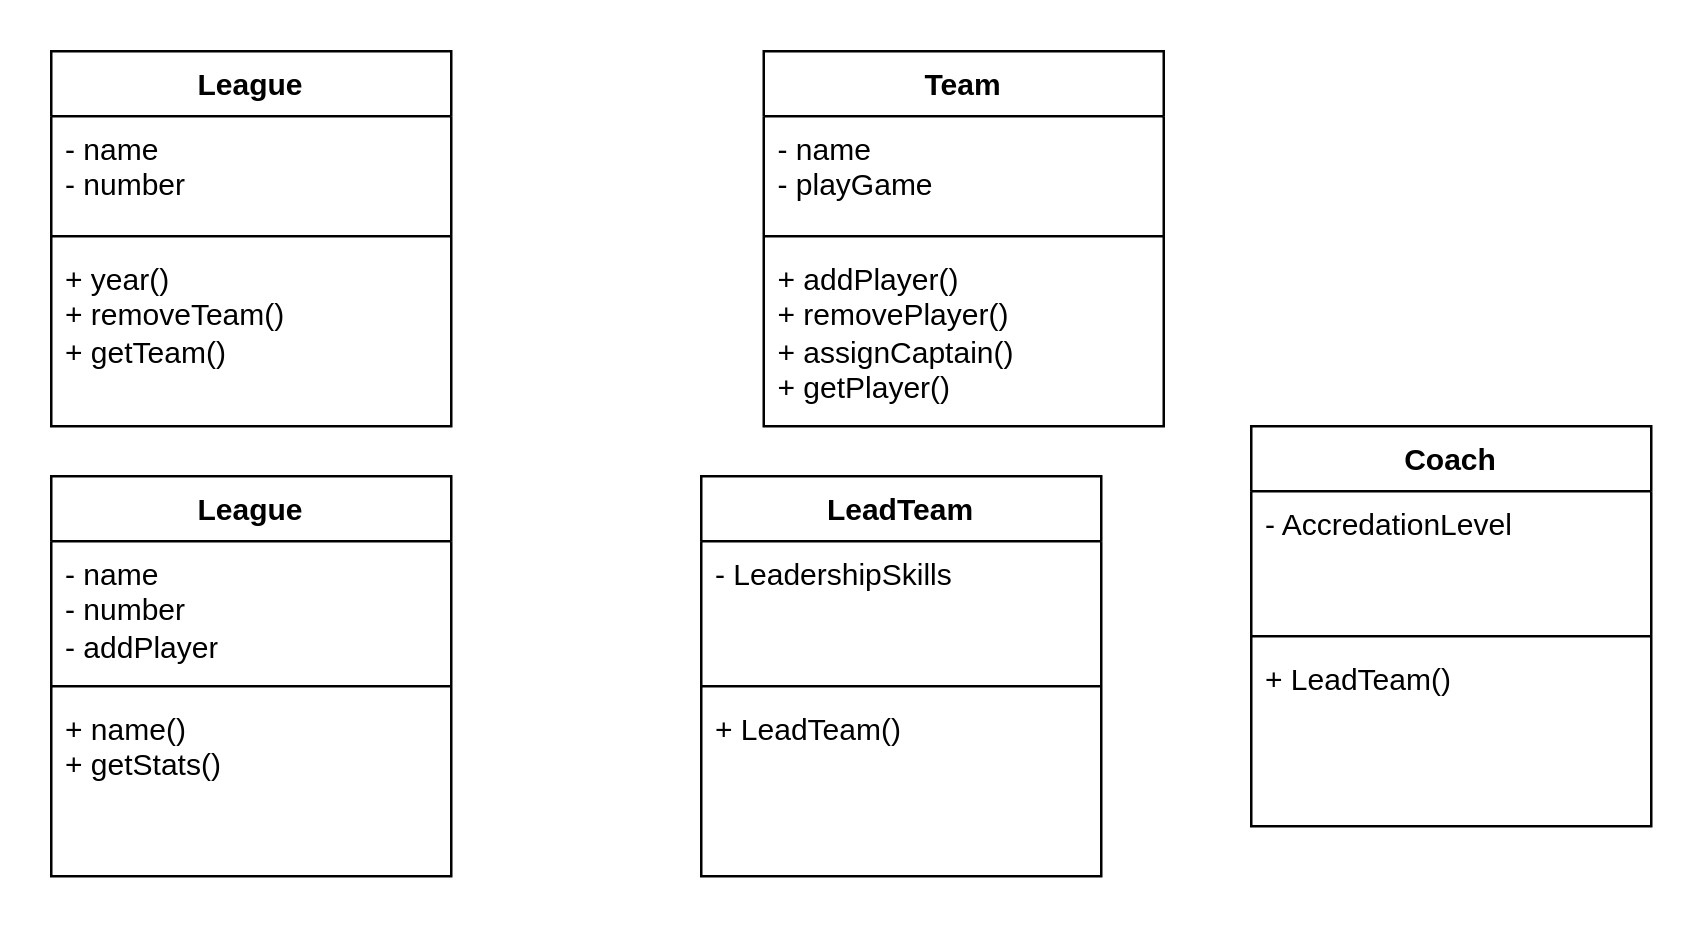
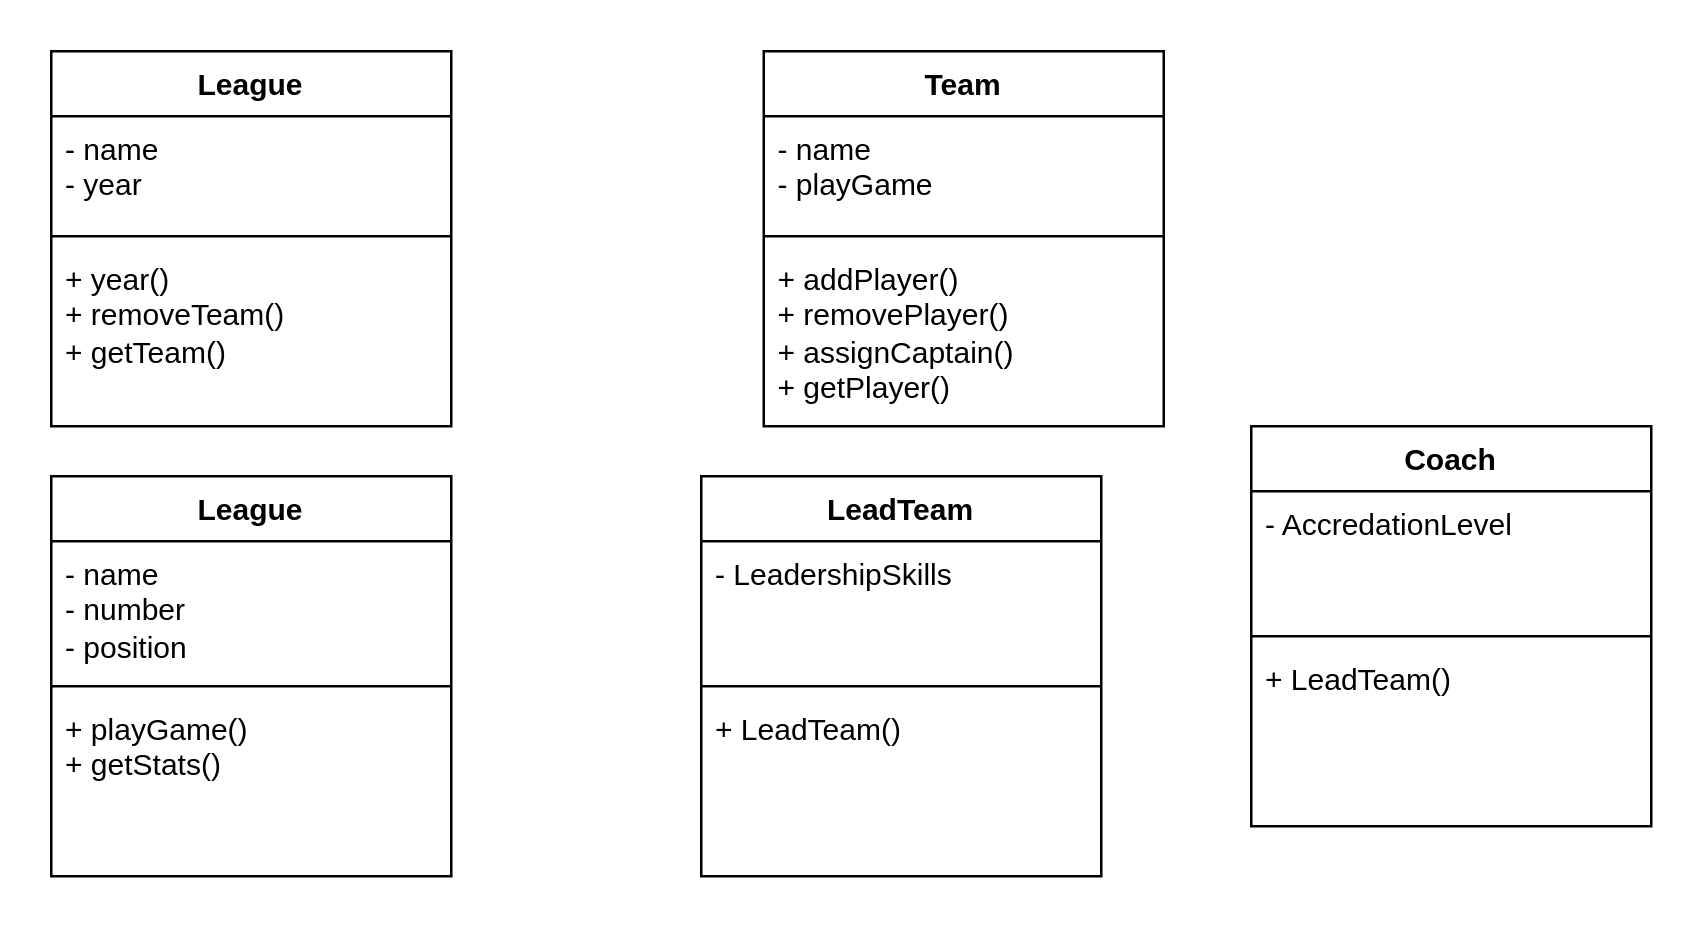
  <mxCell id="0" />
  <mxCell id="1" parent="0" />
  <mxCell id="2" value="League" style="swimlane;fontStyle=1;align=center;verticalAlign=top;childLayout=stackLayout;horizontal=1;startSize=26;horizontalStack=0;resizeParent=1;resizeParentMax=0;resizeLast=0;collapsible=1;marginBottom=0;whiteSpace=wrap;html=1;" vertex="1" parent="1"><mxGeometry x="20" y="20" width="160" height="150" as="geometry" /></mxCell>
- <mxCell id="3" value="- name&lt;div&gt;- number&lt;/div&gt;" style="text;strokeColor=none;fillColor=none;align=left;verticalAlign=top;spacingLeft=4;spacingRight=4;overflow=hidden;rotatable=0;points=[[0,0.5],[1,0.5]];portConstraint=eastwest;whiteSpace=wrap;html=1;" vertex="1" parent="2"><mxGeometry y="26" width="160" height="44" as="geometry" /></mxCell>
+ <mxCell id="3" value="- name&lt;div&gt;- year&lt;/div&gt;" style="text;strokeColor=none;fillColor=none;align=left;verticalAlign=top;spacingLeft=4;spacingRight=4;overflow=hidden;rotatable=0;points=[[0,0.5],[1,0.5]];portConstraint=eastwest;whiteSpace=wrap;html=1;" vertex="1" parent="2"><mxGeometry y="26" width="160" height="44" as="geometry" /></mxCell>
  <mxCell id="4" value="" style="line;strokeWidth=1;fillColor=none;align=left;verticalAlign=middle;spacingTop=-1;spacingLeft=3;spacingRight=3;rotatable=0;labelPosition=right;points=[];portConstraint=eastwest;strokeColor=inherit;" vertex="1" parent="2"><mxGeometry y="70" width="160" height="8" as="geometry" /></mxCell>
  <mxCell id="5" value="+ year()&lt;div&gt;+ removeTeam()&lt;/div&gt;&lt;div&gt;+ getTeam()&lt;/div&gt;" style="text;strokeColor=none;fillColor=none;align=left;verticalAlign=top;spacingLeft=4;spacingRight=4;overflow=hidden;rotatable=0;points=[[0,0.5],[1,0.5]];portConstraint=eastwest;whiteSpace=wrap;html=1;" vertex="1" parent="2"><mxGeometry y="78" width="160" height="72" as="geometry" /></mxCell>
  <mxCell id="6" value="Team" style="swimlane;fontStyle=1;align=center;verticalAlign=top;childLayout=stackLayout;horizontal=1;startSize=26;horizontalStack=0;resizeParent=1;resizeParentMax=0;resizeLast=0;collapsible=1;marginBottom=0;whiteSpace=wrap;html=1;" vertex="1" parent="1"><mxGeometry x="305" y="20" width="160" height="150" as="geometry" /></mxCell>
  <mxCell id="7" value="- name&lt;div&gt;- playGame&lt;/div&gt;" style="text;strokeColor=none;fillColor=none;align=left;verticalAlign=top;spacingLeft=4;spacingRight=4;overflow=hidden;rotatable=0;points=[[0,0.5],[1,0.5]];portConstraint=eastwest;whiteSpace=wrap;html=1;" vertex="1" parent="6"><mxGeometry y="26" width="160" height="44" as="geometry" /></mxCell>
  <mxCell id="8" value="" style="line;strokeWidth=1;fillColor=none;align=left;verticalAlign=middle;spacingTop=-1;spacingLeft=3;spacingRight=3;rotatable=0;labelPosition=right;points=[];portConstraint=eastwest;strokeColor=inherit;" vertex="1" parent="6"><mxGeometry y="70" width="160" height="8" as="geometry" /></mxCell>
  <mxCell id="9" value="+ addPlayer()&lt;div&gt;+ removePlayer()&lt;/div&gt;&lt;div&gt;+ assignCaptain()&lt;/div&gt;&lt;div&gt;+ getPlayer()&lt;/div&gt;" style="text;strokeColor=none;fillColor=none;align=left;verticalAlign=top;spacingLeft=4;spacingRight=4;overflow=hidden;rotatable=0;points=[[0,0.5],[1,0.5]];portConstraint=eastwest;whiteSpace=wrap;html=1;" vertex="1" parent="6"><mxGeometry y="78" width="160" height="72" as="geometry" /></mxCell>
  <mxCell id="10" value="League" style="swimlane;fontStyle=1;align=center;verticalAlign=top;childLayout=stackLayout;horizontal=1;startSize=26;horizontalStack=0;resizeParent=1;resizeParentMax=0;resizeLast=0;collapsible=1;marginBottom=0;whiteSpace=wrap;html=1;" vertex="1" parent="1"><mxGeometry x="20" y="190" width="160" height="160" as="geometry" /></mxCell>
- <mxCell id="11" value="- name&lt;div&gt;- number&lt;/div&gt;&lt;div&gt;- addPlayer&lt;/div&gt;" style="text;strokeColor=none;fillColor=none;align=left;verticalAlign=top;spacingLeft=4;spacingRight=4;overflow=hidden;rotatable=0;points=[[0,0.5],[1,0.5]];portConstraint=eastwest;whiteSpace=wrap;html=1;" vertex="1" parent="10"><mxGeometry y="26" width="160" height="54" as="geometry" /></mxCell>
+ <mxCell id="11" value="- name&lt;div&gt;- number&lt;/div&gt;&lt;div&gt;- position&lt;/div&gt;" style="text;strokeColor=none;fillColor=none;align=left;verticalAlign=top;spacingLeft=4;spacingRight=4;overflow=hidden;rotatable=0;points=[[0,0.5],[1,0.5]];portConstraint=eastwest;whiteSpace=wrap;html=1;" vertex="1" parent="10"><mxGeometry y="26" width="160" height="54" as="geometry" /></mxCell>
  <mxCell id="12" value="" style="line;strokeWidth=1;fillColor=none;align=left;verticalAlign=middle;spacingTop=-1;spacingLeft=3;spacingRight=3;rotatable=0;labelPosition=right;points=[];portConstraint=eastwest;strokeColor=inherit;" vertex="1" parent="10"><mxGeometry y="80" width="160" height="8" as="geometry" /></mxCell>
- <mxCell id="13" value="+ name()&lt;div&gt;+ getStats()&lt;/div&gt;&lt;div&gt;&lt;br&gt;&lt;/div&gt;" style="text;strokeColor=none;fillColor=none;align=left;verticalAlign=top;spacingLeft=4;spacingRight=4;overflow=hidden;rotatable=0;points=[[0,0.5],[1,0.5]];portConstraint=eastwest;whiteSpace=wrap;html=1;" vertex="1" parent="10"><mxGeometry y="88" width="160" height="72" as="geometry" /></mxCell>
+ <mxCell id="13" value="+ playGame()&lt;div&gt;+ getStats()&lt;/div&gt;&lt;div&gt;&lt;br&gt;&lt;/div&gt;" style="text;strokeColor=none;fillColor=none;align=left;verticalAlign=top;spacingLeft=4;spacingRight=4;overflow=hidden;rotatable=0;points=[[0,0.5],[1,0.5]];portConstraint=eastwest;whiteSpace=wrap;html=1;" vertex="1" parent="10"><mxGeometry y="88" width="160" height="72" as="geometry" /></mxCell>
  <mxCell id="14" value="LeadTeam" style="swimlane;fontStyle=1;align=center;verticalAlign=top;childLayout=stackLayout;horizontal=1;startSize=26;horizontalStack=0;resizeParent=1;resizeParentMax=0;resizeLast=0;collapsible=1;marginBottom=0;whiteSpace=wrap;html=1;" vertex="1" parent="1"><mxGeometry x="280" y="190" width="160" height="160" as="geometry" /></mxCell>
  <mxCell id="15" value="- LeadershipSkills&lt;div&gt;&lt;br&gt;&lt;/div&gt;" style="text;strokeColor=none;fillColor=none;align=left;verticalAlign=top;spacingLeft=4;spacingRight=4;overflow=hidden;rotatable=0;points=[[0,0.5],[1,0.5]];portConstraint=eastwest;whiteSpace=wrap;html=1;" vertex="1" parent="14"><mxGeometry y="26" width="160" height="54" as="geometry" /></mxCell>
  <mxCell id="16" value="" style="line;strokeWidth=1;fillColor=none;align=left;verticalAlign=middle;spacingTop=-1;spacingLeft=3;spacingRight=3;rotatable=0;labelPosition=right;points=[];portConstraint=eastwest;strokeColor=inherit;" vertex="1" parent="14"><mxGeometry y="80" width="160" height="8" as="geometry" /></mxCell>
  <mxCell id="17" value="&lt;div&gt;+ LeadTeam()&lt;/div&gt;" style="text;strokeColor=none;fillColor=none;align=left;verticalAlign=top;spacingLeft=4;spacingRight=4;overflow=hidden;rotatable=0;points=[[0,0.5],[1,0.5]];portConstraint=eastwest;whiteSpace=wrap;html=1;" vertex="1" parent="14"><mxGeometry y="88" width="160" height="72" as="geometry" /></mxCell>
  <mxCell id="18" value="Coach" style="swimlane;fontStyle=1;align=center;verticalAlign=top;childLayout=stackLayout;horizontal=1;startSize=26;horizontalStack=0;resizeParent=1;resizeParentMax=0;resizeLast=0;collapsible=1;marginBottom=0;whiteSpace=wrap;html=1;" vertex="1" parent="1"><mxGeometry x="500" y="170" width="160" height="160" as="geometry" /></mxCell>
  <mxCell id="19" value="&lt;div&gt;- AccredationLevel&lt;/div&gt;" style="text;strokeColor=none;fillColor=none;align=left;verticalAlign=top;spacingLeft=4;spacingRight=4;overflow=hidden;rotatable=0;points=[[0,0.5],[1,0.5]];portConstraint=eastwest;whiteSpace=wrap;html=1;" vertex="1" parent="18"><mxGeometry y="26" width="160" height="54" as="geometry" /></mxCell>
  <mxCell id="20" value="" style="line;strokeWidth=1;fillColor=none;align=left;verticalAlign=middle;spacingTop=-1;spacingLeft=3;spacingRight=3;rotatable=0;labelPosition=right;points=[];portConstraint=eastwest;strokeColor=inherit;" vertex="1" parent="18"><mxGeometry y="80" width="160" height="8" as="geometry" /></mxCell>
  <mxCell id="21" value="&lt;div&gt;+ LeadTeam()&lt;/div&gt;" style="text;strokeColor=none;fillColor=none;align=left;verticalAlign=top;spacingLeft=4;spacingRight=4;overflow=hidden;rotatable=0;points=[[0,0.5],[1,0.5]];portConstraint=eastwest;whiteSpace=wrap;html=1;" vertex="1" parent="18"><mxGeometry y="88" width="160" height="72" as="geometry" /></mxCell>
